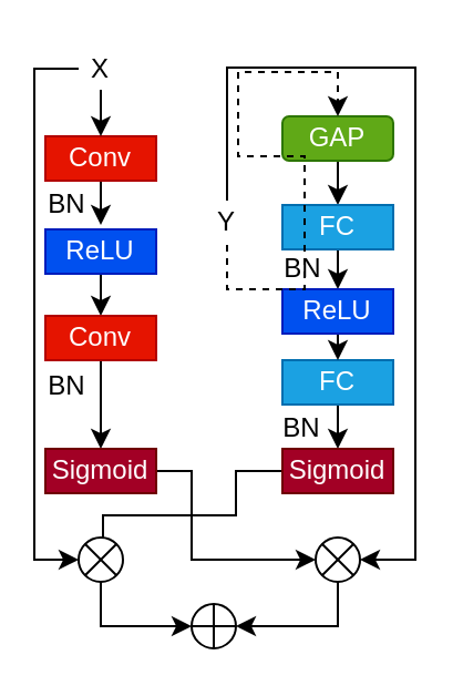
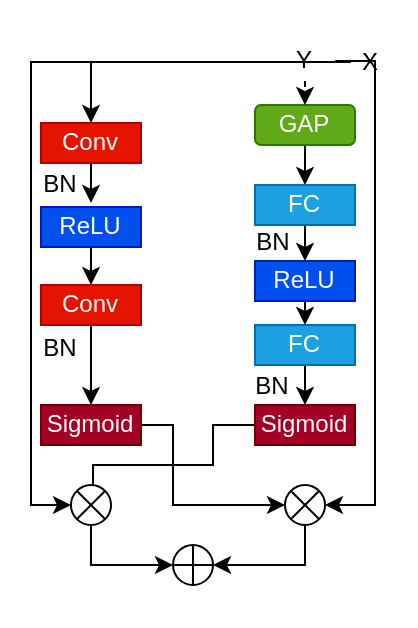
  <mxCell id="0" />
  <mxCell id="1" parent="0" />
  <mxCell id="2" style="edgeStyle=orthogonalEdgeStyle;rounded=0;orthogonalLoop=1;jettySize=auto;html=1;exitX=0.5;exitY=1;exitDx=0;exitDy=0;entryX=0.5;entryY=0;entryDx=0;entryDy=0;" edge="1" parent="1" source="3" target="7"><mxGeometry relative="1" as="geometry" /></mxCell>
  <mxCell id="3" value="GAP" style="whiteSpace=wrap;html=1;fillColor=#60a917;fontColor=#ffffff;strokeColor=#2D7600;rounded=1;" vertex="1" parent="1"><mxGeometry x="127" y="52" width="50" height="20" as="geometry" /></mxCell>
  <mxCell id="4" style="edgeStyle=orthogonalEdgeStyle;rounded=0;orthogonalLoop=1;jettySize=auto;html=1;exitX=0.5;exitY=1;exitDx=0;exitDy=0;entryX=0.5;entryY=0;entryDx=0;entryDy=0;" edge="1" parent="1" source="5" target="11"><mxGeometry relative="1" as="geometry" /></mxCell>
  <mxCell id="5" value="FC" style="rounded=0;whiteSpace=wrap;html=1;fillColor=#1ba1e2;fontColor=#ffffff;strokeColor=#006EAF;" vertex="1" parent="1"><mxGeometry x="127" y="162" width="50" height="20" as="geometry" /></mxCell>
  <mxCell id="6" style="edgeStyle=orthogonalEdgeStyle;rounded=0;orthogonalLoop=1;jettySize=auto;html=1;exitX=0.5;exitY=1;exitDx=0;exitDy=0;entryX=0.5;entryY=0;entryDx=0;entryDy=0;" edge="1" parent="1" source="7" target="9"><mxGeometry relative="1" as="geometry" /></mxCell>
  <mxCell id="7" value="FC" style="rounded=0;whiteSpace=wrap;html=1;fillColor=#1ba1e2;fontColor=#ffffff;strokeColor=#006EAF;" vertex="1" parent="1"><mxGeometry x="127" y="92" width="50" height="20" as="geometry" /></mxCell>
  <mxCell id="8" style="edgeStyle=orthogonalEdgeStyle;rounded=0;orthogonalLoop=1;jettySize=auto;html=1;exitX=0.5;exitY=1;exitDx=0;exitDy=0;entryX=0.5;entryY=0;entryDx=0;entryDy=0;" edge="1" parent="1" source="9" target="5"><mxGeometry relative="1" as="geometry" /></mxCell>
  <mxCell id="9" value="ReLU" style="rounded=0;whiteSpace=wrap;html=1;fillColor=#0050ef;fontColor=#ffffff;strokeColor=#001DBC;" vertex="1" parent="1"><mxGeometry x="127" y="130" width="50" height="20" as="geometry" /></mxCell>
  <mxCell id="10" style="edgeStyle=orthogonalEdgeStyle;rounded=0;orthogonalLoop=1;jettySize=auto;html=1;exitX=0;exitY=0.5;exitDx=0;exitDy=0;entryX=1;entryY=0.5;entryDx=0;entryDy=0;entryPerimeter=0;" edge="1" parent="1" source="11" target="23"><mxGeometry relative="1" as="geometry"><Array as="points"><mxPoint x="106" y="212" /><mxPoint x="106" y="232" /><mxPoint x="46" y="232" /><mxPoint x="46" y="252" /></Array></mxGeometry></mxCell>
  <mxCell id="11" value="Sigmoid" style="rounded=0;whiteSpace=wrap;html=1;fillColor=#a20025;fontColor=#ffffff;strokeColor=#6F0000;" vertex="1" parent="1"><mxGeometry x="127" y="202" width="50" height="20" as="geometry" /></mxCell>
  <mxCell id="12" style="edgeStyle=orthogonalEdgeStyle;rounded=0;orthogonalLoop=1;jettySize=auto;html=1;entryX=1;entryY=0.5;entryDx=0;entryDy=0;entryPerimeter=0;" edge="1" parent="1" source="14" target="16"><mxGeometry relative="1" as="geometry"><Array as="points"><mxPoint x="187" y="30" /><mxPoint x="187" y="252" /></Array></mxGeometry></mxCell>
  <mxCell id="13" style="edgeStyle=orthogonalEdgeStyle;rounded=0;orthogonalLoop=1;jettySize=auto;html=1;exitX=0.5;exitY=1;exitDx=0;exitDy=0;entryX=0.5;entryY=0;entryDx=0;entryDy=0;dashed=1;" edge="1" parent="1" source="14" target="3"><mxGeometry relative="1" as="geometry" /></mxCell>
- <mxCell id="14" value="Y" style="text;html=1;strokeColor=none;fillColor=none;align=center;verticalAlign=middle;whiteSpace=wrap;rounded=0;" vertex="1" parent="1"><mxGeometry x="87" y="90" width="30" height="20" as="geometry" /></mxCell>
+ <mxCell id="14" value="Y" style="text;html=1;strokeColor=none;fillColor=none;align=center;verticalAlign=middle;whiteSpace=wrap;rounded=0;" vertex="1" parent="1"><mxGeometry x="137" y="20" width="30" height="20" as="geometry" /></mxCell>
  <mxCell id="15" style="edgeStyle=orthogonalEdgeStyle;rounded=0;orthogonalLoop=1;jettySize=auto;html=1;exitX=0.5;exitY=1;exitDx=0;exitDy=0;exitPerimeter=0;entryX=1;entryY=0.5;entryDx=0;entryDy=0;entryPerimeter=0;" edge="1" parent="1" source="16" target="34"><mxGeometry relative="1" as="geometry" /></mxCell>
  <mxCell id="16" value="" style="verticalLabelPosition=bottom;verticalAlign=top;html=1;shape=mxgraph.flowchart.or;" vertex="1" parent="1"><mxGeometry x="142" y="242" width="20" height="20" as="geometry" /></mxCell>
  <mxCell id="17" style="edgeStyle=orthogonalEdgeStyle;rounded=0;orthogonalLoop=1;jettySize=auto;html=1;exitX=0.5;exitY=1;exitDx=0;exitDy=0;entryX=0.5;entryY=0;entryDx=0;entryDy=0;" edge="1" parent="1" source="18"><mxGeometry relative="1" as="geometry"><mxPoint x="45" y="101" as="targetPoint" /></mxGeometry></mxCell>
  <mxCell id="18" value="Conv" style="rounded=0;whiteSpace=wrap;html=1;fillColor=#e51400;fontColor=#ffffff;strokeColor=#B20000;" vertex="1" parent="1"><mxGeometry x="20" y="61" width="50" height="20" as="geometry" /></mxCell>
  <mxCell id="19" style="edgeStyle=orthogonalEdgeStyle;rounded=0;orthogonalLoop=1;jettySize=auto;html=1;entryX=0.5;entryY=0;entryDx=0;entryDy=0;" edge="1" parent="1" source="21" target="18"><mxGeometry relative="1" as="geometry" /></mxCell>
  <mxCell id="20" style="edgeStyle=orthogonalEdgeStyle;rounded=0;orthogonalLoop=1;jettySize=auto;html=1;exitX=0;exitY=0.5;exitDx=0;exitDy=0;entryX=0;entryY=0.5;entryDx=0;entryDy=0;entryPerimeter=0;" edge="1" parent="1" source="21" target="23"><mxGeometry relative="1" as="geometry" /></mxCell>
- <mxCell id="21" value="X" style="text;html=1;strokeColor=none;fillColor=none;align=center;verticalAlign=middle;whiteSpace=wrap;rounded=0;" vertex="1" parent="1"><mxGeometry x="35" y="21" width="20" height="19" as="geometry" /></mxCell>
+ <mxCell id="21" value="X" style="text;html=1;strokeColor=none;fillColor=none;align=center;verticalAlign=middle;whiteSpace=wrap;rounded=0;" vertex="1" parent="1"><mxGeometry x="175" y="21" width="20" height="19" as="geometry" /></mxCell>
  <mxCell id="22" style="edgeStyle=orthogonalEdgeStyle;rounded=0;orthogonalLoop=1;jettySize=auto;html=1;exitX=0.5;exitY=1;exitDx=0;exitDy=0;exitPerimeter=0;entryX=0;entryY=0.5;entryDx=0;entryDy=0;entryPerimeter=0;" edge="1" parent="1" source="23" target="34"><mxGeometry relative="1" as="geometry" /></mxCell>
  <mxCell id="23" value="" style="verticalLabelPosition=bottom;verticalAlign=top;html=1;shape=mxgraph.flowchart.or;" vertex="1" parent="1"><mxGeometry x="35" y="242" width="20" height="20" as="geometry" /></mxCell>
  <mxCell id="24" value="BN" style="text;html=1;strokeColor=none;fillColor=none;align=center;verticalAlign=middle;whiteSpace=wrap;rounded=0;" vertex="1" parent="1"><mxGeometry x="127" y="112" width="19" height="18" as="geometry" /></mxCell>
  <mxCell id="25" value="BN" style="text;html=1;strokeColor=none;fillColor=none;align=center;verticalAlign=middle;whiteSpace=wrap;rounded=0;" vertex="1" parent="1"><mxGeometry x="126" y="184" width="20" height="18" as="geometry" /></mxCell>
  <mxCell id="26" style="edgeStyle=orthogonalEdgeStyle;rounded=0;orthogonalLoop=1;jettySize=auto;html=1;exitX=0.5;exitY=1;exitDx=0;exitDy=0;entryX=0.5;entryY=0;entryDx=0;entryDy=0;" edge="1" parent="1" source="27" target="29"><mxGeometry relative="1" as="geometry" /></mxCell>
  <mxCell id="27" value="ReLU" style="rounded=0;whiteSpace=wrap;html=1;fillColor=#0050ef;fontColor=#ffffff;strokeColor=#001DBC;" vertex="1" parent="1"><mxGeometry x="20" y="103" width="50" height="20" as="geometry" /></mxCell>
  <mxCell id="28" style="edgeStyle=orthogonalEdgeStyle;rounded=0;orthogonalLoop=1;jettySize=auto;html=1;exitX=0.5;exitY=1;exitDx=0;exitDy=0;entryX=0.5;entryY=0;entryDx=0;entryDy=0;" edge="1" parent="1" source="29" target="33"><mxGeometry relative="1" as="geometry" /></mxCell>
  <mxCell id="29" value="Conv" style="rounded=0;whiteSpace=wrap;html=1;fillColor=#e51400;fontColor=#ffffff;strokeColor=#B20000;" vertex="1" parent="1"><mxGeometry x="20" y="142" width="50" height="20" as="geometry" /></mxCell>
  <mxCell id="30" value="BN" style="text;html=1;strokeColor=none;fillColor=none;align=center;verticalAlign=middle;whiteSpace=wrap;rounded=0;" vertex="1" parent="1"><mxGeometry x="20" y="83" width="20" height="18" as="geometry" /></mxCell>
  <mxCell id="31" value="BN" style="text;html=1;strokeColor=none;fillColor=none;align=center;verticalAlign=middle;whiteSpace=wrap;rounded=0;" vertex="1" parent="1"><mxGeometry x="20" y="165" width="20" height="18" as="geometry" /></mxCell>
  <mxCell id="32" style="edgeStyle=orthogonalEdgeStyle;rounded=0;orthogonalLoop=1;jettySize=auto;html=1;exitX=1;exitY=0.5;exitDx=0;exitDy=0;entryX=0;entryY=0.5;entryDx=0;entryDy=0;entryPerimeter=0;" edge="1" parent="1" source="33" target="16"><mxGeometry relative="1" as="geometry"><Array as="points"><mxPoint x="86" y="212" /><mxPoint x="86" y="252" /></Array></mxGeometry></mxCell>
  <mxCell id="33" value="Sigmoid" style="rounded=0;whiteSpace=wrap;html=1;fillColor=#a20025;fontColor=#ffffff;strokeColor=#6F0000;" vertex="1" parent="1"><mxGeometry x="20" y="202" width="50" height="20" as="geometry" /></mxCell>
  <mxCell id="34" value="" style="verticalLabelPosition=bottom;verticalAlign=top;html=1;shape=mxgraph.flowchart.summing_function;" vertex="1" parent="1"><mxGeometry x="86" y="272" width="20" height="20" as="geometry" /></mxCell>
